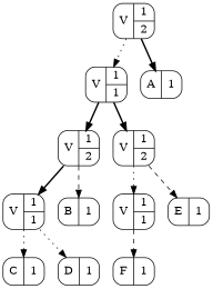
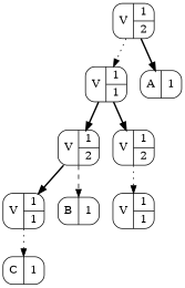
  digraph {
    node [shape=Mrecord]
    edge [style=dotted]
    n1 [label="V | { 1 | 2 }"]
    n2 [label="V | { 1 | 1 }"]
    n3 [label="A | 1"]
    n4 [label="V | { 1 | 2 }"]
    n5 [label="V | { 1 | 2 }"]
    n6 [label="V | { 1 | 1 }"]
    n7 [label="B | 1"]
    n8 [label="V | { 1 | 1 }"]
-   n9 [label="E | 1"]
    n10 [label="C | 1"]
-   n11 [label="D | 1"]
-   n12 [label="F | 1"]
    n1 -> n2
    n1 -> n3 [style=bold]
    n2 -> n4 [style=bold]
    n2 -> n5 [style=bold]
    n4 -> n6 [style=bold]
    n4 -> n7 [style=dashed]
    n5 -> n8
-   n5 -> n9 [style=dashed]
    n6 -> n10
-   n6 -> n11
-   n8 -> n12 [style=dashed]
  }
